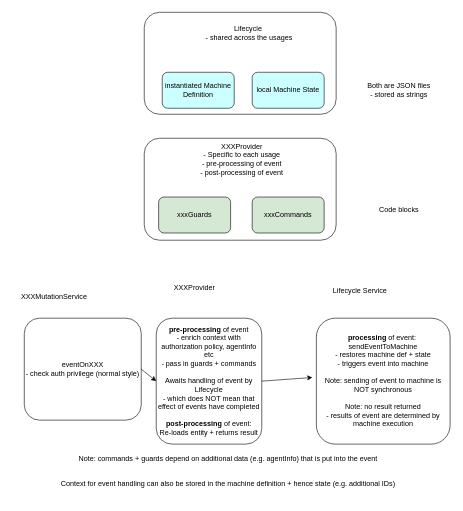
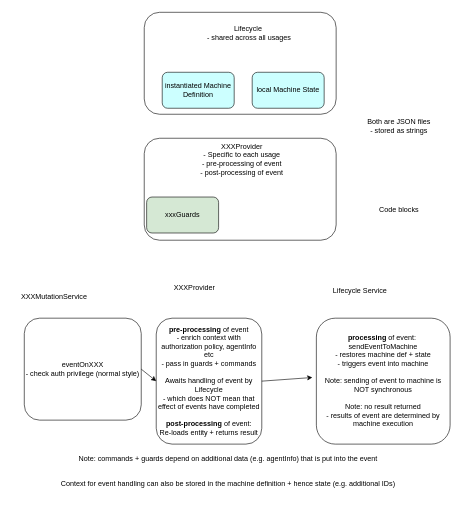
  <mxCell id="0" />
  <mxCell id="1" parent="0" />
  <mxCell id="2" value="eventOnXXX&lt;br&gt;- check auth privilege (normal style)" style="rounded=1;whiteSpace=wrap;html=1;" parent="1" vertex="1"><mxGeometry x="40" y="530" width="195" height="170" as="geometry" /></mxCell>
  <mxCell id="3" value="&lt;b&gt;pre-processing&lt;/b&gt; of event&lt;br&gt;- enrich context with authorization policy, agentInfo etc&lt;br&gt;- pass in guards + commands&lt;br&gt;&lt;br&gt;Awaits handling of event by Lifecycle&lt;br&gt;- which does NOT mean that effect of events have completed&lt;br&gt;&lt;br&gt;&lt;b&gt;post-processing&lt;/b&gt; of event:&lt;br&gt;Re-loads entity + returns result" style="rounded=1;whiteSpace=wrap;html=1;" parent="1" vertex="1"><mxGeometry x="260" y="530" width="176" height="210" as="geometry" /></mxCell>
  <mxCell id="4" value="" style="group" parent="1" vertex="1" connectable="0"><mxGeometry x="240" y="230" width="320" height="170" as="geometry" /></mxCell>
  <mxCell id="5" value="" style="rounded=1;whiteSpace=wrap;html=1;" parent="4" vertex="1"><mxGeometry width="320" height="170" as="geometry" /></mxCell>
- <mxCell id="6" value="xxxGuards" style="rounded=1;whiteSpace=wrap;html=1;fillColor=#D5E8D4;" parent="4" vertex="1"><mxGeometry x="24" y="98" width="120" height="60" as="geometry" /></mxCell>
- <mxCell id="7" value="xxxCommands" style="rounded=1;whiteSpace=wrap;html=1;fillColor=#D5E8D4;" parent="4" vertex="1"><mxGeometry x="180" y="98" width="120" height="60" as="geometry" /></mxCell>
+ <mxCell id="6" value="xxxGuards" style="rounded=1;whiteSpace=wrap;html=1;fillColor=#D5E8D4;" parent="4" vertex="1"><mxGeometry x="4" y="98" width="120" height="60" as="geometry" /></mxCell>
  <mxCell id="8" value="XXXProvider&lt;br&gt;- Specific to each usage&lt;br&gt;- pre-processing of event&lt;br&gt;- post-processing of event" style="text;html=1;strokeColor=none;fillColor=none;align=center;verticalAlign=middle;whiteSpace=wrap;rounded=0;" parent="4" vertex="1"><mxGeometry x="70" width="186" height="70" as="geometry" /></mxCell>
  <mxCell id="9" value="" style="group" parent="1" vertex="1" connectable="0"><mxGeometry x="240" y="20" width="320" height="170" as="geometry" /></mxCell>
  <mxCell id="10" value="" style="rounded=1;whiteSpace=wrap;html=1;" parent="9" vertex="1"><mxGeometry width="320" height="170" as="geometry" /></mxCell>
  <mxCell id="11" value="instantiated Machine Definition" style="rounded=1;whiteSpace=wrap;html=1;fillColor=#CCFFFF;" parent="9" vertex="1"><mxGeometry x="30" y="100" width="120" height="60" as="geometry" /></mxCell>
  <mxCell id="12" value="local Machine State" style="rounded=1;whiteSpace=wrap;html=1;fillColor=#CCFFFF;" parent="9" vertex="1"><mxGeometry x="180" y="100" width="120" height="60" as="geometry" /></mxCell>
- <mxCell id="13" value="Lifecycle&amp;nbsp;&lt;br&gt;- shared across the usages" style="text;html=1;strokeColor=none;fillColor=none;align=center;verticalAlign=middle;whiteSpace=wrap;rounded=0;" parent="9" vertex="1"><mxGeometry x="90" y="20" width="170" height="30" as="geometry" /></mxCell>
+ <mxCell id="13" value="Lifecycle&amp;nbsp;&lt;br&gt;- shared across all usages" style="text;html=1;strokeColor=none;fillColor=none;align=center;verticalAlign=middle;whiteSpace=wrap;rounded=0;" parent="9" vertex="1"><mxGeometry x="90" y="20" width="170" height="30" as="geometry" /></mxCell>
  <mxCell id="14" value="XXXMutationService" style="text;html=1;strokeColor=none;fillColor=none;align=center;verticalAlign=middle;whiteSpace=wrap;rounded=0;" parent="1" vertex="1"><mxGeometry x="20" y="480" width="140" height="30" as="geometry" /></mxCell>
  <mxCell id="15" value="XXXProvider" style="text;html=1;strokeColor=none;fillColor=none;align=center;verticalAlign=middle;whiteSpace=wrap;rounded=0;" parent="1" vertex="1"><mxGeometry x="254" y="465" width="140" height="30" as="geometry" /></mxCell>
  <mxCell id="16" value="" style="endArrow=classic;html=1;rounded=0;exitX=1;exitY=0.5;exitDx=0;exitDy=0;entryX=0;entryY=0.5;entryDx=0;entryDy=0;" parent="1" source="2" target="3" edge="1"><mxGeometry width="50" height="50" relative="1" as="geometry"><mxPoint x="330" y="580" as="sourcePoint" /><mxPoint x="380" y="530" as="targetPoint" /></mxGeometry></mxCell>
  <mxCell id="17" value="&lt;b&gt;processing &lt;/b&gt;of event:&amp;nbsp;&lt;br&gt;sendEventToMachine&lt;br&gt;- restores machine def + state&lt;br&gt;- triggers event into machine&lt;br&gt;&lt;br&gt;Note: sending of event to machine is NOT synchronous&lt;br&gt;&lt;br&gt;Note: no result returned&lt;br&gt;- results of event are determined by machine execution" style="rounded=1;whiteSpace=wrap;html=1;" parent="1" vertex="1"><mxGeometry x="527" y="530" width="223" height="210" as="geometry" /></mxCell>
  <mxCell id="18" value="" style="endArrow=classic;html=1;rounded=0;entryX=-0.03;entryY=0.471;entryDx=0;entryDy=0;entryPerimeter=0;exitX=1;exitY=0.5;exitDx=0;exitDy=0;" parent="1" source="3" target="17" edge="1"><mxGeometry width="50" height="50" relative="1" as="geometry"><mxPoint x="330" y="580" as="sourcePoint" /><mxPoint x="380" y="530" as="targetPoint" /></mxGeometry></mxCell>
  <mxCell id="19" value="Note: commands + guards depend on additional data (e.g. agentInfo) that is put into the event&lt;br&gt;&lt;br&gt;&lt;br&gt;Context for event handling can also be stored in the machine definition + hence state (e.g. additional IDs)" style="text;html=1;strokeColor=none;fillColor=none;align=center;verticalAlign=middle;whiteSpace=wrap;rounded=0;" parent="1" vertex="1"><mxGeometry x="90" y="740" width="580" height="90" as="geometry" /></mxCell>
  <mxCell id="20" value="Lifecycle Service" style="text;html=1;strokeColor=none;fillColor=none;align=center;verticalAlign=middle;whiteSpace=wrap;rounded=0;" parent="1" vertex="1"><mxGeometry x="530" y="470" width="140" height="30" as="geometry" /></mxCell>
- <mxCell id="21" value="Both are JSON files&lt;br&gt;- stored as strings" style="text;html=1;strokeColor=none;fillColor=none;align=center;verticalAlign=middle;whiteSpace=wrap;rounded=0;" parent="1" vertex="1"><mxGeometry x="590" y="120" width="150" height="60" as="geometry" /></mxCell>
+ <mxCell id="21" value="Both are JSON files&lt;br&gt;- stored as strings" style="text;html=1;strokeColor=none;fillColor=none;align=center;verticalAlign=middle;whiteSpace=wrap;rounded=0;" parent="1" vertex="1"><mxGeometry x="590" y="180" width="150" height="60" as="geometry" /></mxCell>
  <mxCell id="22" value="Code blocks" style="text;html=1;strokeColor=none;fillColor=none;align=center;verticalAlign=middle;whiteSpace=wrap;rounded=0;" parent="1" vertex="1"><mxGeometry x="590" y="320" width="150" height="60" as="geometry" /></mxCell>
